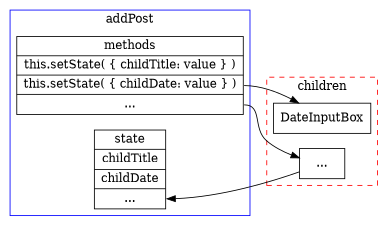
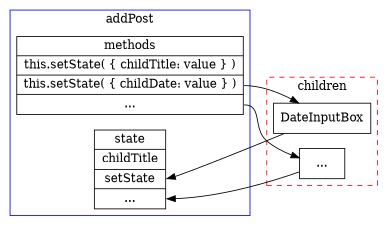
  digraph {
    rankdir=LR
    node [shape=record]
    edge [color=black]
    n1 [label="methods|<f1> this.setState( &#123; childTitle: value &#125; )|<f2> this.setState( &#123; childDate: value &#125; )| <f3> ..."]
-   n2 [label="state|<f1> childTitle|<f2> childDate|<f3> ..."]
+   n2 [label="state|<f1> childTitle|<f2> setState|<f3> ..."]
    n3 [label=<DateInputBox> shape=box]
    n4 [label=<...> shape=box]
    subgraph cluster_1 {
      color=blue
      label=addPost
      style=solid
      n1
      n2
    }
    subgraph cluster_2 {
      color=red
      label=children
      style=dashed
      n3
      n4
    }
    n1 -> n3 [tailport=f2]
    n1 -> n4 [tailport=f3]
+   n3 -> n2 [headport=f2]
    n4 -> n2 [headport=f3]
  }
